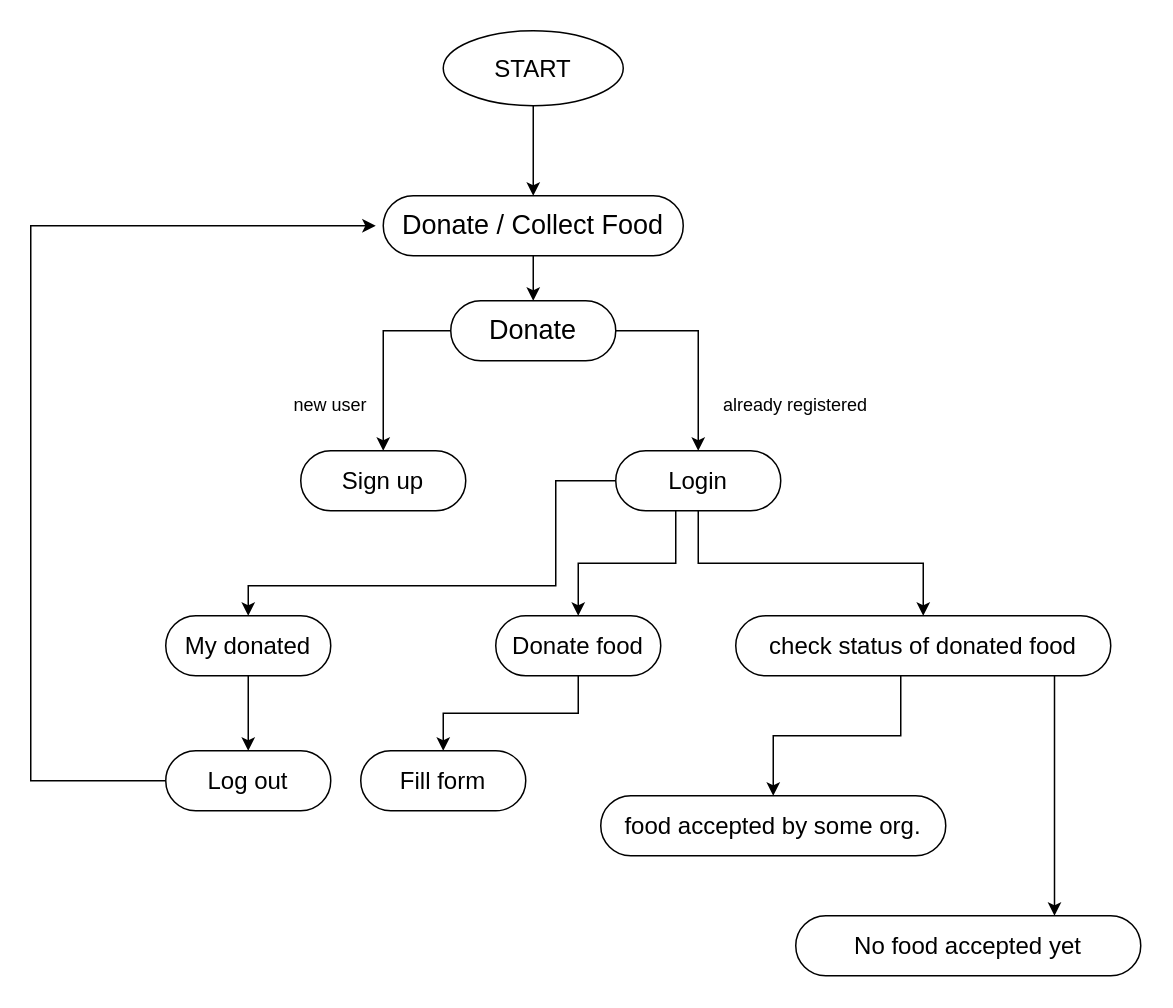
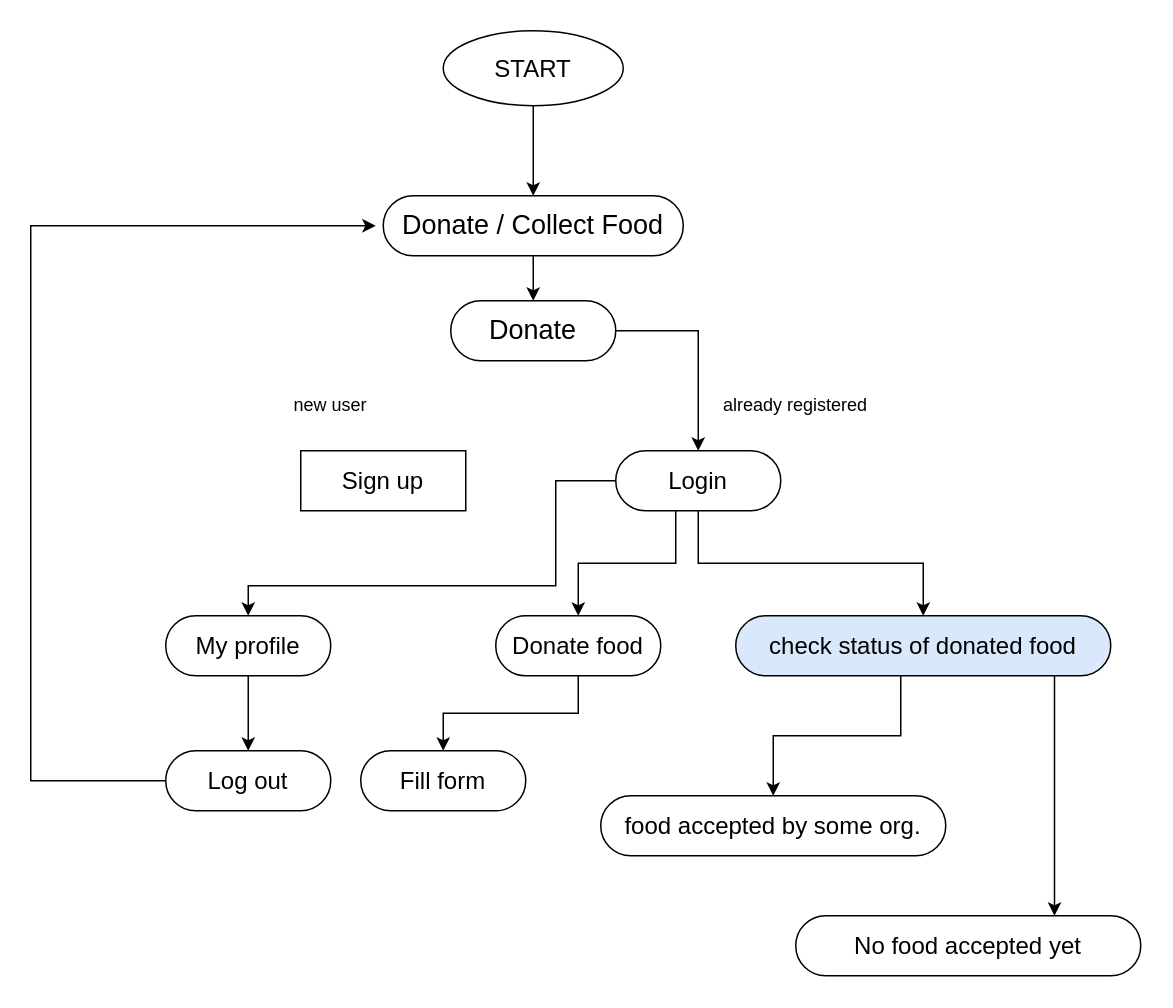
  <mxCell id="0" />
  <mxCell id="1" parent="0" />
- <mxCell id="2" style="edgeStyle=orthogonalEdgeStyle;rounded=0;orthogonalLoop=1;jettySize=auto;html=1;entryX=0.5;entryY=0;entryDx=0;entryDy=0;" edge="1" parent="1" source="4" target="5"><mxGeometry relative="1" as="geometry"><Array as="points"><mxPoint x="255" y="220" /></Array></mxGeometry></mxCell>
  <mxCell id="3" style="edgeStyle=orthogonalEdgeStyle;rounded=0;orthogonalLoop=1;jettySize=auto;html=1;entryX=0.5;entryY=0;entryDx=0;entryDy=0;" edge="1" parent="1" source="4" target="9"><mxGeometry relative="1" as="geometry"><mxPoint x="470" y="280" as="targetPoint" /><Array as="points"><mxPoint x="465" y="220" /></Array></mxGeometry></mxCell>
  <mxCell id="4" value="&lt;font style=&quot;font-size: 18px&quot;&gt;Donate&lt;/font&gt;" style="rounded=1;whiteSpace=wrap;html=1;arcSize=50;" vertex="1" parent="1"><mxGeometry x="300" y="200" width="110" height="40" as="geometry" /></mxCell>
- <mxCell id="5" value="&lt;span style=&quot;font-size: 16px&quot;&gt;Sign up&lt;/span&gt;" style="rounded=1;whiteSpace=wrap;html=1;arcSize=50;" vertex="1" parent="1"><mxGeometry x="200" y="300" width="110" height="40" as="geometry" /></mxCell>
+ <mxCell id="5" value="&lt;span style=&quot;font-size: 16px&quot;&gt;Sign up&lt;/span&gt;" style="whiteSpace=wrap;html=1;arcSize=50;rounded=0;" vertex="1" parent="1"><mxGeometry x="200" y="300" width="110" height="40" as="geometry" /></mxCell>
  <mxCell id="6" style="edgeStyle=orthogonalEdgeStyle;rounded=0;orthogonalLoop=1;jettySize=auto;html=1;entryX=0.5;entryY=0;entryDx=0;entryDy=0;" edge="1" parent="1" source="9" target="13"><mxGeometry relative="1" as="geometry"><Array as="points"><mxPoint x="450" y="375" /><mxPoint x="385" y="375" /></Array></mxGeometry></mxCell>
  <mxCell id="7" style="edgeStyle=orthogonalEdgeStyle;rounded=0;orthogonalLoop=1;jettySize=auto;html=1;" edge="1" parent="1" source="9" target="16"><mxGeometry relative="1" as="geometry" /></mxCell>
  <mxCell id="8" style="edgeStyle=orthogonalEdgeStyle;rounded=0;orthogonalLoop=1;jettySize=auto;html=1;" edge="1" parent="1" source="9" target="21"><mxGeometry relative="1" as="geometry"><mxPoint x="360" y="390" as="targetPoint" /><Array as="points"><mxPoint x="370" y="320" /><mxPoint x="370" y="390" /><mxPoint x="165" y="390" /></Array></mxGeometry></mxCell>
  <mxCell id="9" value="&lt;font style=&quot;font-size: 16px&quot;&gt;Login&lt;/font&gt;" style="rounded=1;whiteSpace=wrap;html=1;arcSize=50;" vertex="1" parent="1"><mxGeometry x="410" y="300" width="110" height="40" as="geometry" /></mxCell>
  <mxCell id="10" value="new user" style="text;html=1;strokeColor=none;fillColor=none;align=center;verticalAlign=middle;whiteSpace=wrap;rounded=0;" vertex="1" parent="1"><mxGeometry x="190" y="260" width="60" height="20" as="geometry" /></mxCell>
  <mxCell id="11" value="already registered" style="text;html=1;strokeColor=none;fillColor=none;align=center;verticalAlign=middle;whiteSpace=wrap;rounded=0;" vertex="1" parent="1"><mxGeometry x="470" y="260" width="120" height="20" as="geometry" /></mxCell>
  <mxCell id="12" style="edgeStyle=orthogonalEdgeStyle;rounded=0;orthogonalLoop=1;jettySize=auto;html=1;" edge="1" parent="1" source="13" target="18"><mxGeometry relative="1" as="geometry" /></mxCell>
  <mxCell id="13" value="&lt;font style=&quot;font-size: 16px&quot;&gt;Donate food&lt;/font&gt;" style="rounded=1;whiteSpace=wrap;html=1;arcSize=50;" vertex="1" parent="1"><mxGeometry x="330" y="410" width="110" height="40" as="geometry" /></mxCell>
  <mxCell id="14" style="edgeStyle=orthogonalEdgeStyle;rounded=0;orthogonalLoop=1;jettySize=auto;html=1;entryX=0.5;entryY=0;entryDx=0;entryDy=0;" edge="1" parent="1" source="16" target="17"><mxGeometry relative="1" as="geometry"><Array as="points"><mxPoint x="600" y="490" /><mxPoint x="515" y="490" /></Array></mxGeometry></mxCell>
  <mxCell id="15" style="edgeStyle=orthogonalEdgeStyle;rounded=0;orthogonalLoop=1;jettySize=auto;html=1;entryX=0.75;entryY=0;entryDx=0;entryDy=0;" edge="1" parent="1" source="16" target="19"><mxGeometry relative="1" as="geometry"><Array as="points"><mxPoint x="703" y="530" /></Array></mxGeometry></mxCell>
- <mxCell id="16" value="&lt;font style=&quot;font-size: 16px&quot;&gt;check status of donated food&lt;/font&gt;" style="rounded=1;whiteSpace=wrap;html=1;arcSize=50;" vertex="1" parent="1"><mxGeometry x="490" y="410" width="250" height="40" as="geometry" /></mxCell>
+ <mxCell id="16" value="&lt;font style=&quot;font-size: 16px&quot;&gt;check status of donated food&lt;/font&gt;" style="rounded=1;whiteSpace=wrap;html=1;arcSize=50;fillColor=#dae8fc;" vertex="1" parent="1"><mxGeometry x="490" y="410" width="250" height="40" as="geometry" /></mxCell>
  <mxCell id="17" value="&lt;span style=&quot;font-size: 16px&quot;&gt;food accepted by some org.&lt;/span&gt;" style="rounded=1;whiteSpace=wrap;html=1;arcSize=50;" vertex="1" parent="1"><mxGeometry x="400" y="530" width="230" height="40" as="geometry" /></mxCell>
  <mxCell id="18" value="&lt;span style=&quot;font-size: 16px&quot;&gt;Fill form&lt;/span&gt;" style="rounded=1;whiteSpace=wrap;html=1;arcSize=50;" vertex="1" parent="1"><mxGeometry x="240" y="500" width="110" height="40" as="geometry" /></mxCell>
  <mxCell id="19" value="&lt;span style=&quot;font-size: 16px&quot;&gt;No food accepted yet&lt;/span&gt;" style="rounded=1;whiteSpace=wrap;html=1;arcSize=50;" vertex="1" parent="1"><mxGeometry x="530" y="610" width="230" height="40" as="geometry" /></mxCell>
  <mxCell id="20" style="edgeStyle=orthogonalEdgeStyle;rounded=0;orthogonalLoop=1;jettySize=auto;html=1;" edge="1" parent="1" source="21" target="23"><mxGeometry relative="1" as="geometry" /></mxCell>
- <mxCell id="21" value="&lt;span style=&quot;font-size: 16px&quot;&gt;My donated&lt;/span&gt;" style="rounded=1;whiteSpace=wrap;html=1;arcSize=50;" vertex="1" parent="1"><mxGeometry x="110" y="410" width="110" height="40" as="geometry" /></mxCell>
+ <mxCell id="21" value="&lt;span style=&quot;font-size: 16px&quot;&gt;My profile&lt;/span&gt;" style="rounded=1;whiteSpace=wrap;html=1;arcSize=50;" vertex="1" parent="1"><mxGeometry x="110" y="410" width="110" height="40" as="geometry" /></mxCell>
  <mxCell id="22" style="edgeStyle=orthogonalEdgeStyle;rounded=0;orthogonalLoop=1;jettySize=auto;html=1;" edge="1" parent="1" source="23"><mxGeometry relative="1" as="geometry"><mxPoint x="250" y="150" as="targetPoint" /><Array as="points"><mxPoint x="20" y="520" /><mxPoint x="20" y="150" /><mxPoint x="240" y="150" /></Array></mxGeometry></mxCell>
  <mxCell id="23" value="&lt;span style=&quot;font-size: 16px&quot;&gt;Log out&lt;/span&gt;" style="rounded=1;whiteSpace=wrap;html=1;arcSize=50;" vertex="1" parent="1"><mxGeometry x="110" y="500" width="110" height="40" as="geometry" /></mxCell>
  <mxCell id="24" style="edgeStyle=orthogonalEdgeStyle;rounded=0;orthogonalLoop=1;jettySize=auto;html=1;entryX=0.5;entryY=0;entryDx=0;entryDy=0;" edge="1" parent="1" source="25" target="4"><mxGeometry relative="1" as="geometry" /></mxCell>
  <mxCell id="25" value="&lt;font style=&quot;font-size: 18px&quot;&gt;Donate / Collect Food&lt;/font&gt;" style="rounded=1;whiteSpace=wrap;html=1;arcSize=50;" vertex="1" parent="1"><mxGeometry x="255" y="130" width="200" height="40" as="geometry" /></mxCell>
  <mxCell id="26" style="edgeStyle=orthogonalEdgeStyle;rounded=0;orthogonalLoop=1;jettySize=auto;html=1;entryX=0.5;entryY=0;entryDx=0;entryDy=0;" edge="1" parent="1" source="27" target="25"><mxGeometry relative="1" as="geometry" /></mxCell>
  <mxCell id="27" value="&lt;font style=&quot;font-size: 16px&quot;&gt;START&lt;/font&gt;" style="ellipse;whiteSpace=wrap;html=1;" vertex="1" parent="1"><mxGeometry x="295" y="20" width="120" height="50" as="geometry" /></mxCell>
